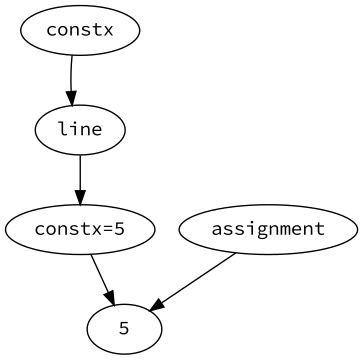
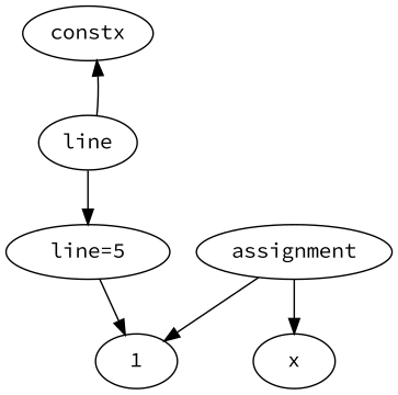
  digraph {
    fontname="Source Code Pro"
    node [fontname="Source Code Pro"]
    edge [fontname="Source Code Pro"]
    n1 [label=constx]
    n2 [label=line]
-   n3 [label="constx=5"]
-   n4 [label=5]
+   n3 [label="line=5"]
+   n4 [label=1]
    n5 [label=assignment]
-   n1 -> n2
+   n6 [label=x]
+   n2 -> n1
    n2 -> n3
    n3 -> n4
    n5 -> n4
+   n5 -> n6
  }
